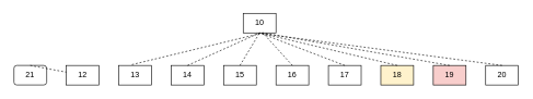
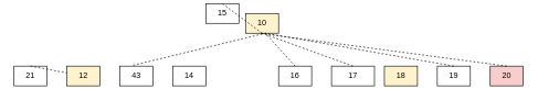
  <mxCell id="0" />
  <mxCell id="1" parent="0" />
- <mxCell id="2" value="10" style="rounded=0;whiteSpace=wrap;html=1;" vertex="1" parent="1"><mxGeometry x="370" y="20" width="50" height="30" as="geometry" /></mxCell>
- <mxCell id="3" value="21" style="whiteSpace=wrap;html=1;rounded=1;" vertex="1" parent="1"><mxGeometry x="20" y="100" width="50" height="30" as="geometry" /></mxCell>
- <mxCell id="4" value="12" style="rounded=0;whiteSpace=wrap;html=1;" vertex="1" parent="1"><mxGeometry x="100" y="100" width="50" height="30" as="geometry" /></mxCell>
- <mxCell id="5" value="13" style="rounded=0;whiteSpace=wrap;html=1;" vertex="1" parent="1"><mxGeometry x="180" y="100" width="50" height="30" as="geometry" /></mxCell>
+ <mxCell id="2" value="10" style="rounded=0;whiteSpace=wrap;html=1;fillColor=#fff2cc;" vertex="1" parent="1"><mxGeometry x="370" y="20" width="50" height="30" as="geometry" /></mxCell>
+ <mxCell id="3" value="21" style="rounded=0;whiteSpace=wrap;html=1;" vertex="1" parent="1"><mxGeometry x="20" y="100" width="50" height="30" as="geometry" /></mxCell>
+ <mxCell id="4" value="12" style="rounded=0;whiteSpace=wrap;html=1;fillColor=#fff2cc;" vertex="1" parent="1"><mxGeometry x="100" y="100" width="50" height="30" as="geometry" /></mxCell>
+ <mxCell id="5" value="43" style="rounded=0;whiteSpace=wrap;html=1;" vertex="1" parent="1"><mxGeometry x="180" y="100" width="50" height="30" as="geometry" /></mxCell>
  <mxCell id="6" value="14" style="rounded=0;whiteSpace=wrap;html=1;" vertex="1" parent="1"><mxGeometry x="260" y="100" width="50" height="30" as="geometry" /></mxCell>
- <mxCell id="7" value="15" style="rounded=0;whiteSpace=wrap;html=1;" vertex="1" parent="1"><mxGeometry x="340" y="100" width="50" height="30" as="geometry" /></mxCell>
+ <mxCell id="7" value="15" style="rounded=0;whiteSpace=wrap;html=1;" vertex="1" parent="1"><mxGeometry x="310" y="5" width="50" height="30" as="geometry" /></mxCell>
  <mxCell id="8" value="16" style="rounded=0;whiteSpace=wrap;html=1;" vertex="1" parent="1"><mxGeometry x="420" y="100" width="50" height="30" as="geometry" /></mxCell>
- <mxCell id="9" value="17" style="rounded=0;whiteSpace=wrap;html=1;" vertex="1" parent="1"><mxGeometry x="500" y="100" width="50" height="30" as="geometry" /></mxCell>
+ <mxCell id="9" value="17" style="rounded=0;whiteSpace=wrap;html=1;" vertex="1" parent="1"><mxGeometry x="500" y="100" width="65" height="30" as="geometry" /></mxCell>
  <mxCell id="10" value="18" style="rounded=0;whiteSpace=wrap;html=1;fillColor=#fff2cc;" vertex="1" parent="1"><mxGeometry x="580" y="100" width="50" height="30" as="geometry" /></mxCell>
- <mxCell id="11" value="19" style="rounded=0;whiteSpace=wrap;html=1;fillColor=#f8cecc;" vertex="1" parent="1"><mxGeometry x="660" y="100" width="50" height="30" as="geometry" /></mxCell>
- <mxCell id="12" value="20" style="rounded=0;whiteSpace=wrap;html=1;" vertex="1" parent="1"><mxGeometry x="740" y="100" width="50" height="30" as="geometry" /></mxCell>
+ <mxCell id="11" value="19" style="rounded=0;whiteSpace=wrap;html=1;" vertex="1" parent="1"><mxGeometry x="660" y="100" width="50" height="30" as="geometry" /></mxCell>
+ <mxCell id="12" value="20" style="rounded=0;whiteSpace=wrap;html=1;fillColor=#f8cecc;" vertex="1" parent="1"><mxGeometry x="740" y="100" width="50" height="30" as="geometry" /></mxCell>
  <mxCell id="13" value="" style="endArrow=none;dashed=1;html=1;rounded=0;exitX=0.5;exitY=0;exitDx=0;exitDy=0;entryX=0.5;entryY=1;entryDx=0;entryDy=0;" edge="1" parent="1" source="7" target="2"><mxGeometry width="50" height="50" relative="1" as="geometry"><mxPoint x="350" y="100" as="sourcePoint" /><mxPoint x="400" y="50" as="targetPoint" /></mxGeometry></mxCell>
  <mxCell id="14" value="" style="endArrow=none;dashed=1;html=1;rounded=0;exitX=0.5;exitY=0;exitDx=0;exitDy=0;" edge="1" parent="1" source="8"><mxGeometry width="50" height="50" relative="1" as="geometry"><mxPoint x="350" y="100" as="sourcePoint" /><mxPoint x="400" y="50" as="targetPoint" /></mxGeometry></mxCell>
  <mxCell id="15" value="" style="endArrow=none;dashed=1;html=1;rounded=0;entryX=0.5;entryY=1;entryDx=0;entryDy=0;exitX=0.5;exitY=0;exitDx=0;exitDy=0;" edge="1" parent="1" source="9" target="2"><mxGeometry width="50" height="50" relative="1" as="geometry"><mxPoint x="520" y="90" as="sourcePoint" /><mxPoint x="570" y="40" as="targetPoint" /></mxGeometry></mxCell>
- <mxCell id="16" value="" style="endArrow=none;dashed=1;html=1;rounded=0;entryX=0.5;entryY=1;entryDx=0;entryDy=0;exitX=0.5;exitY=0;exitDx=0;exitDy=0;" edge="1" parent="1" source="10" target="2"><mxGeometry width="50" height="50" relative="1" as="geometry"><mxPoint x="570" y="300" as="sourcePoint" /><mxPoint x="620" y="250" as="targetPoint" /></mxGeometry></mxCell>
  <mxCell id="17" value="" style="endArrow=none;dashed=1;html=1;rounded=0;exitX=0.5;exitY=0;exitDx=0;exitDy=0;" edge="1" parent="1" source="12"><mxGeometry width="50" height="50" relative="1" as="geometry"><mxPoint x="340" y="100" as="sourcePoint" /><mxPoint x="390" y="50" as="targetPoint" /></mxGeometry></mxCell>
  <mxCell id="18" value="" style="endArrow=none;dashed=1;html=1;rounded=0;exitX=0.5;exitY=0;exitDx=0;exitDy=0;" edge="1" parent="1" source="11"><mxGeometry width="50" height="50" relative="1" as="geometry"><mxPoint x="350" y="100" as="sourcePoint" /><mxPoint x="400" y="50" as="targetPoint" /></mxGeometry></mxCell>
  <mxCell id="19" value="" style="endArrow=none;dashed=1;html=1;rounded=0;exitX=0.403;exitY=-0.043;exitDx=0;exitDy=0;exitPerimeter=0;" edge="1" parent="1" source="5"><mxGeometry width="50" height="50" relative="1" as="geometry"><mxPoint x="350" y="100" as="sourcePoint" /><mxPoint x="400" y="50" as="targetPoint" /></mxGeometry></mxCell>
- <mxCell id="20" value="" style="endArrow=none;dashed=1;html=1;rounded=0;exitX=0.5;exitY=0;exitDx=0;exitDy=0;entryX=0.5;entryY=1;entryDx=0;entryDy=0;" edge="1" parent="1" source="6" target="2"><mxGeometry width="50" height="50" relative="1" as="geometry"><mxPoint x="350" y="100" as="sourcePoint" /><mxPoint x="400" y="50" as="targetPoint" /></mxGeometry></mxCell>
  <mxCell id="21" value="" style="endArrow=none;dashed=1;html=1;rounded=0;exitX=0.5;exitY=0;exitDx=0;exitDy=0;" edge="1" parent="1" source="3" target="4"><mxGeometry width="50" height="50" relative="1" as="geometry"><mxPoint x="420" y="200" as="sourcePoint" /><mxPoint x="470" y="150" as="targetPoint" /></mxGeometry></mxCell>
